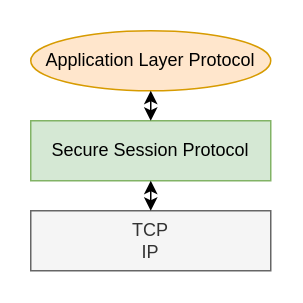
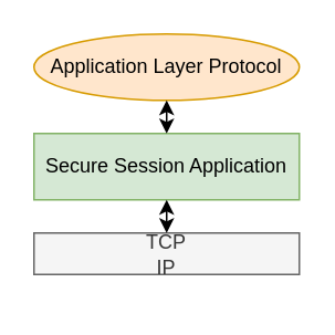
  <mxCell id="0" />
  <mxCell id="1" parent="0" />
  <mxCell id="2" value="Application Layer Protocol" style="ellipse;whiteSpace=wrap;html=1;fillColor=#ffe6cc;strokeColor=#d79b00;" parent="1" vertex="1"><mxGeometry x="20" y="20" width="160" height="40" as="geometry" /></mxCell>
- <mxCell id="3" value="Secure Session Protocol" style="rounded=0;whiteSpace=wrap;html=1;fillColor=#d5e8d4;strokeColor=#82b366;" parent="1" vertex="1"><mxGeometry x="20" y="80" width="160" height="40" as="geometry" /></mxCell>
- <mxCell id="4" value="TCP&lt;br&gt;IP&lt;br&gt;" style="rounded=0;whiteSpace=wrap;html=1;fillColor=#f5f5f5;strokeColor=#666666;fontColor=#333333;" parent="1" vertex="1"><mxGeometry x="20" y="140" width="160" height="40" as="geometry" /></mxCell>
+ <mxCell id="3" value="Secure Session Application" style="rounded=0;whiteSpace=wrap;html=1;fillColor=#d5e8d4;strokeColor=#82b366;" parent="1" vertex="1"><mxGeometry x="20" y="80" width="160" height="40" as="geometry" /></mxCell>
+ <mxCell id="4" value="TCP&lt;br&gt;IP&lt;br&gt;" style="rounded=0;whiteSpace=wrap;html=1;fillColor=#f5f5f5;strokeColor=#666666;fontColor=#333333;" parent="1" vertex="1"><mxGeometry x="20" y="140" width="160" height="25" as="geometry" /></mxCell>
  <mxCell id="5" value="" style="endArrow=classic;startArrow=classic;html=1;entryX=0.5;entryY=1;entryDx=0;entryDy=0;exitX=0.5;exitY=0;exitDx=0;exitDy=0;" parent="1" source="3" target="2" edge="1"><mxGeometry width="50" height="50" relative="1" as="geometry"><mxPoint x="20" y="250" as="sourcePoint" /><mxPoint x="70" y="200" as="targetPoint" /></mxGeometry></mxCell>
  <mxCell id="6" value="" style="endArrow=classic;startArrow=classic;html=1;entryX=0.5;entryY=1;entryDx=0;entryDy=0;exitX=0.5;exitY=0;exitDx=0;exitDy=0;" parent="1" source="4" target="3" edge="1"><mxGeometry width="50" height="50" relative="1" as="geometry"><mxPoint x="20" y="250" as="sourcePoint" /><mxPoint x="70" y="200" as="targetPoint" /></mxGeometry></mxCell>
